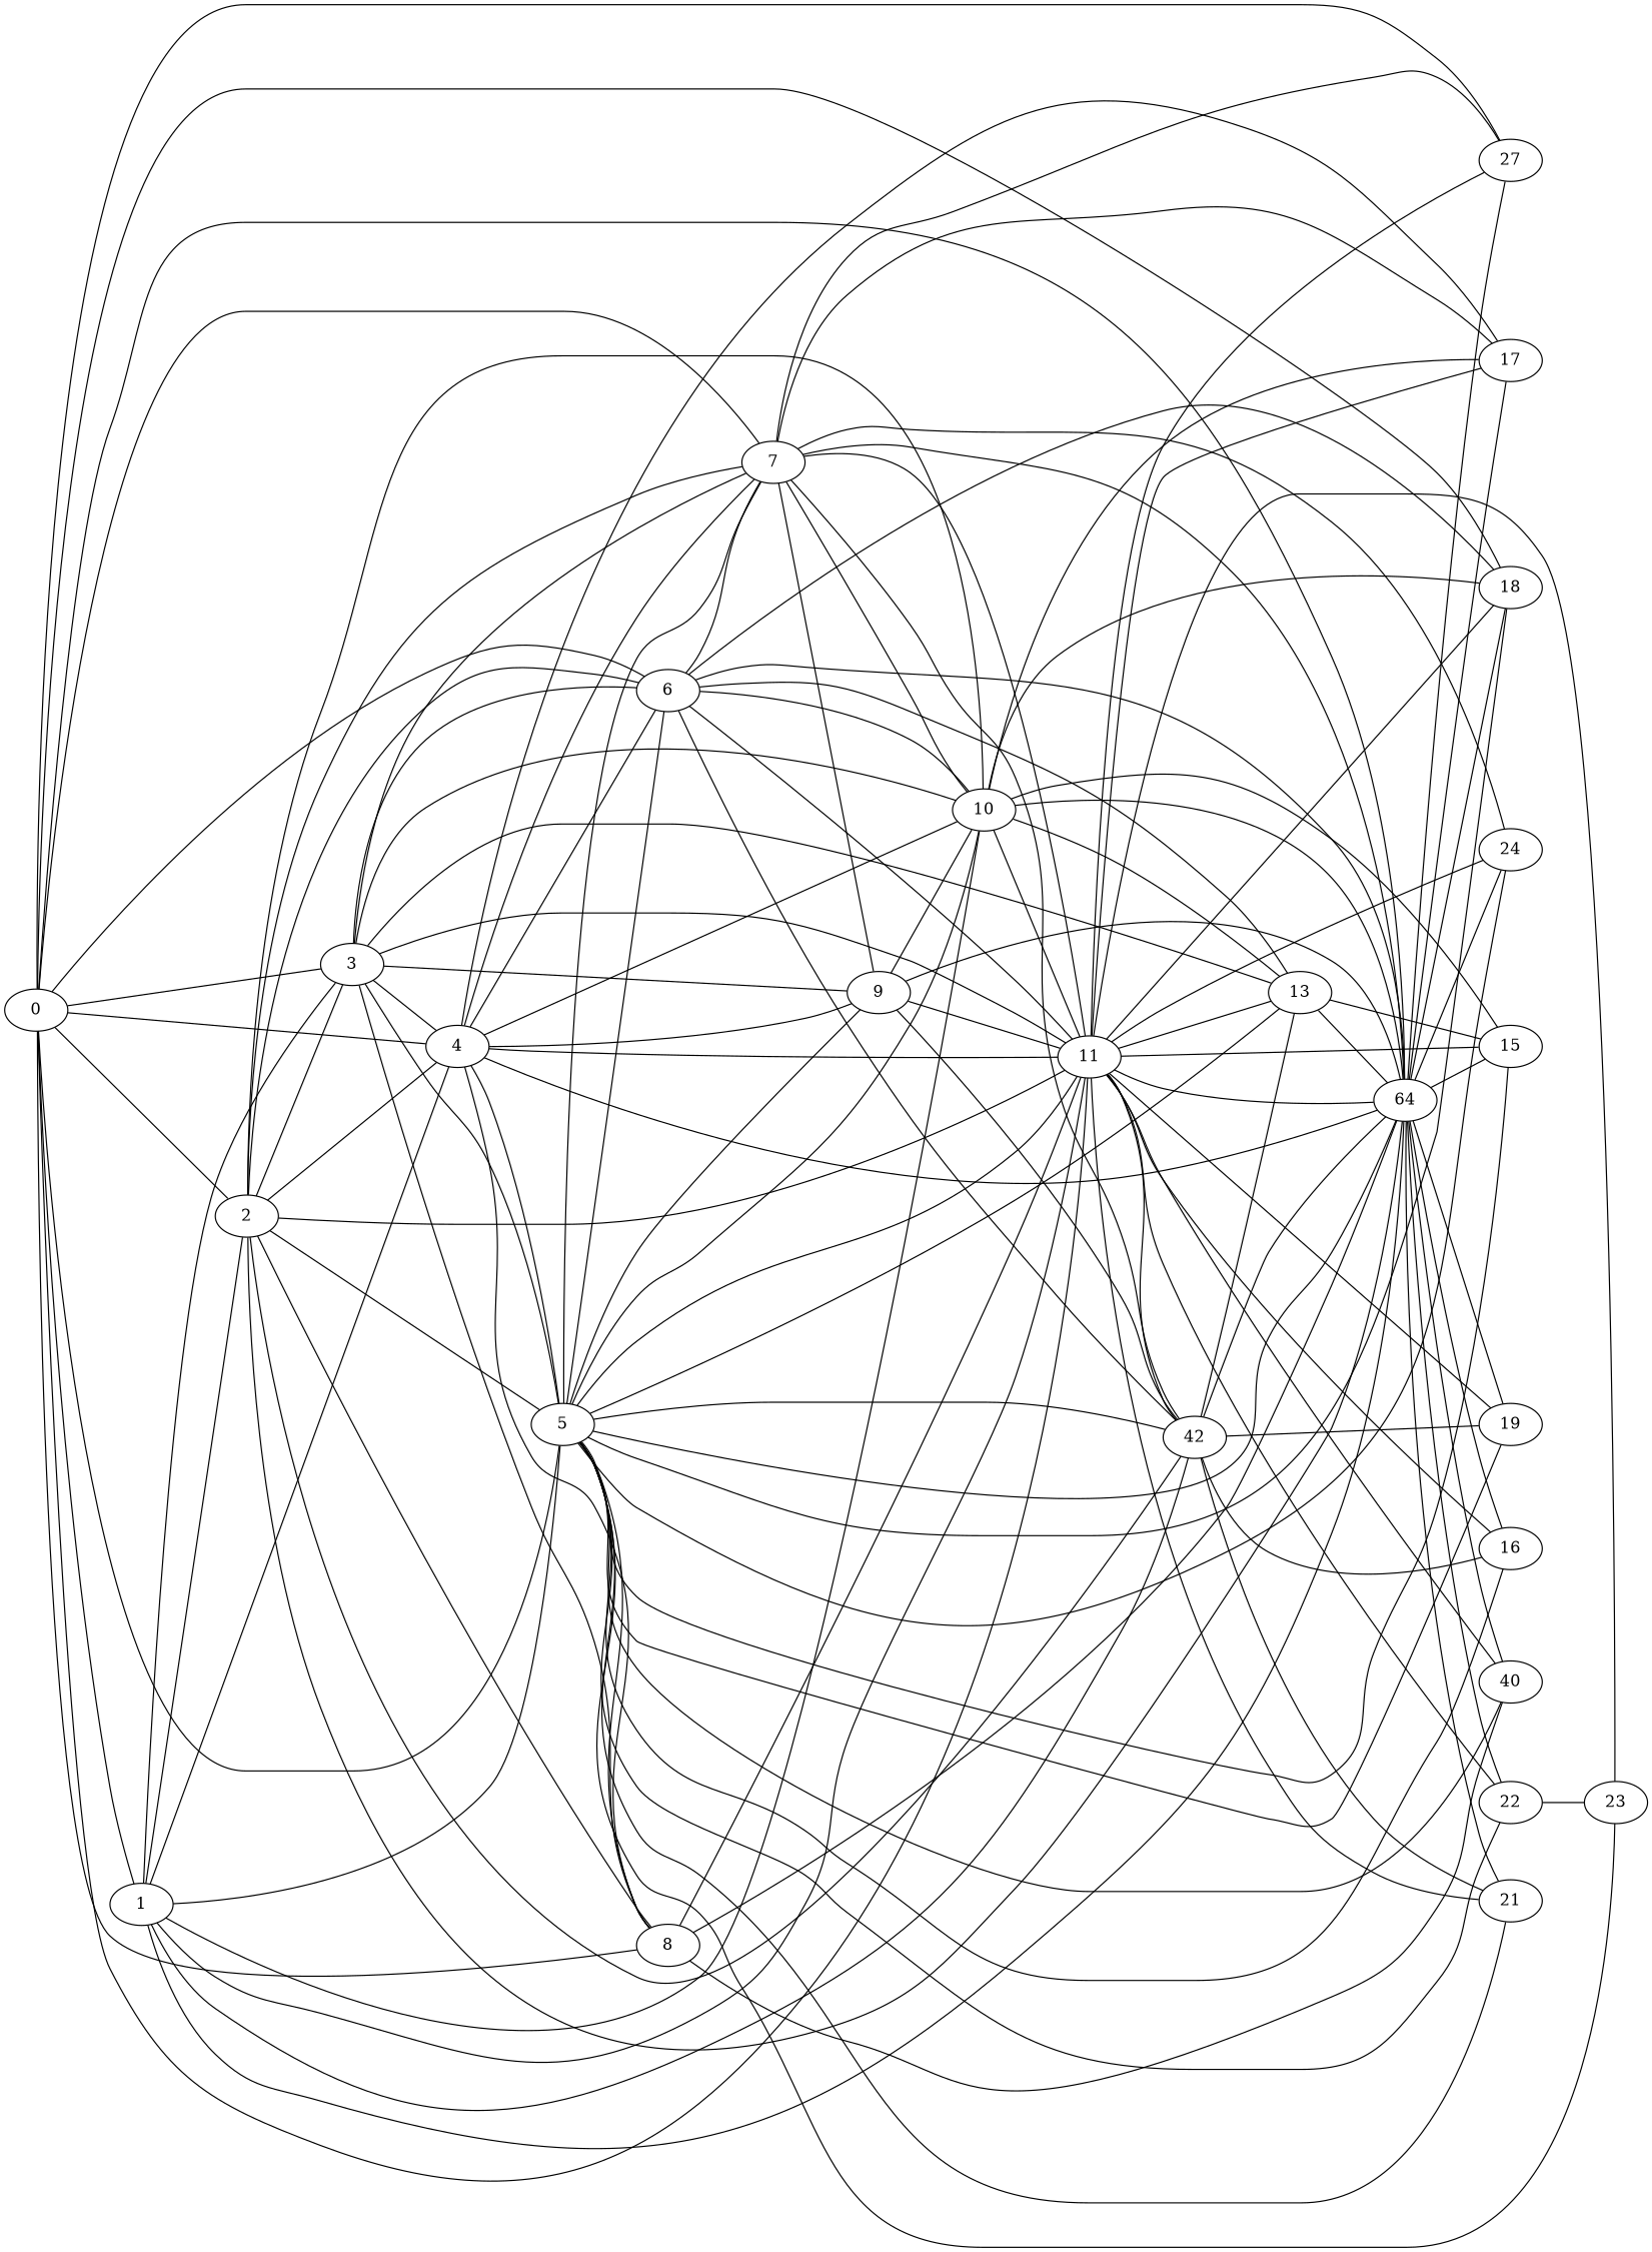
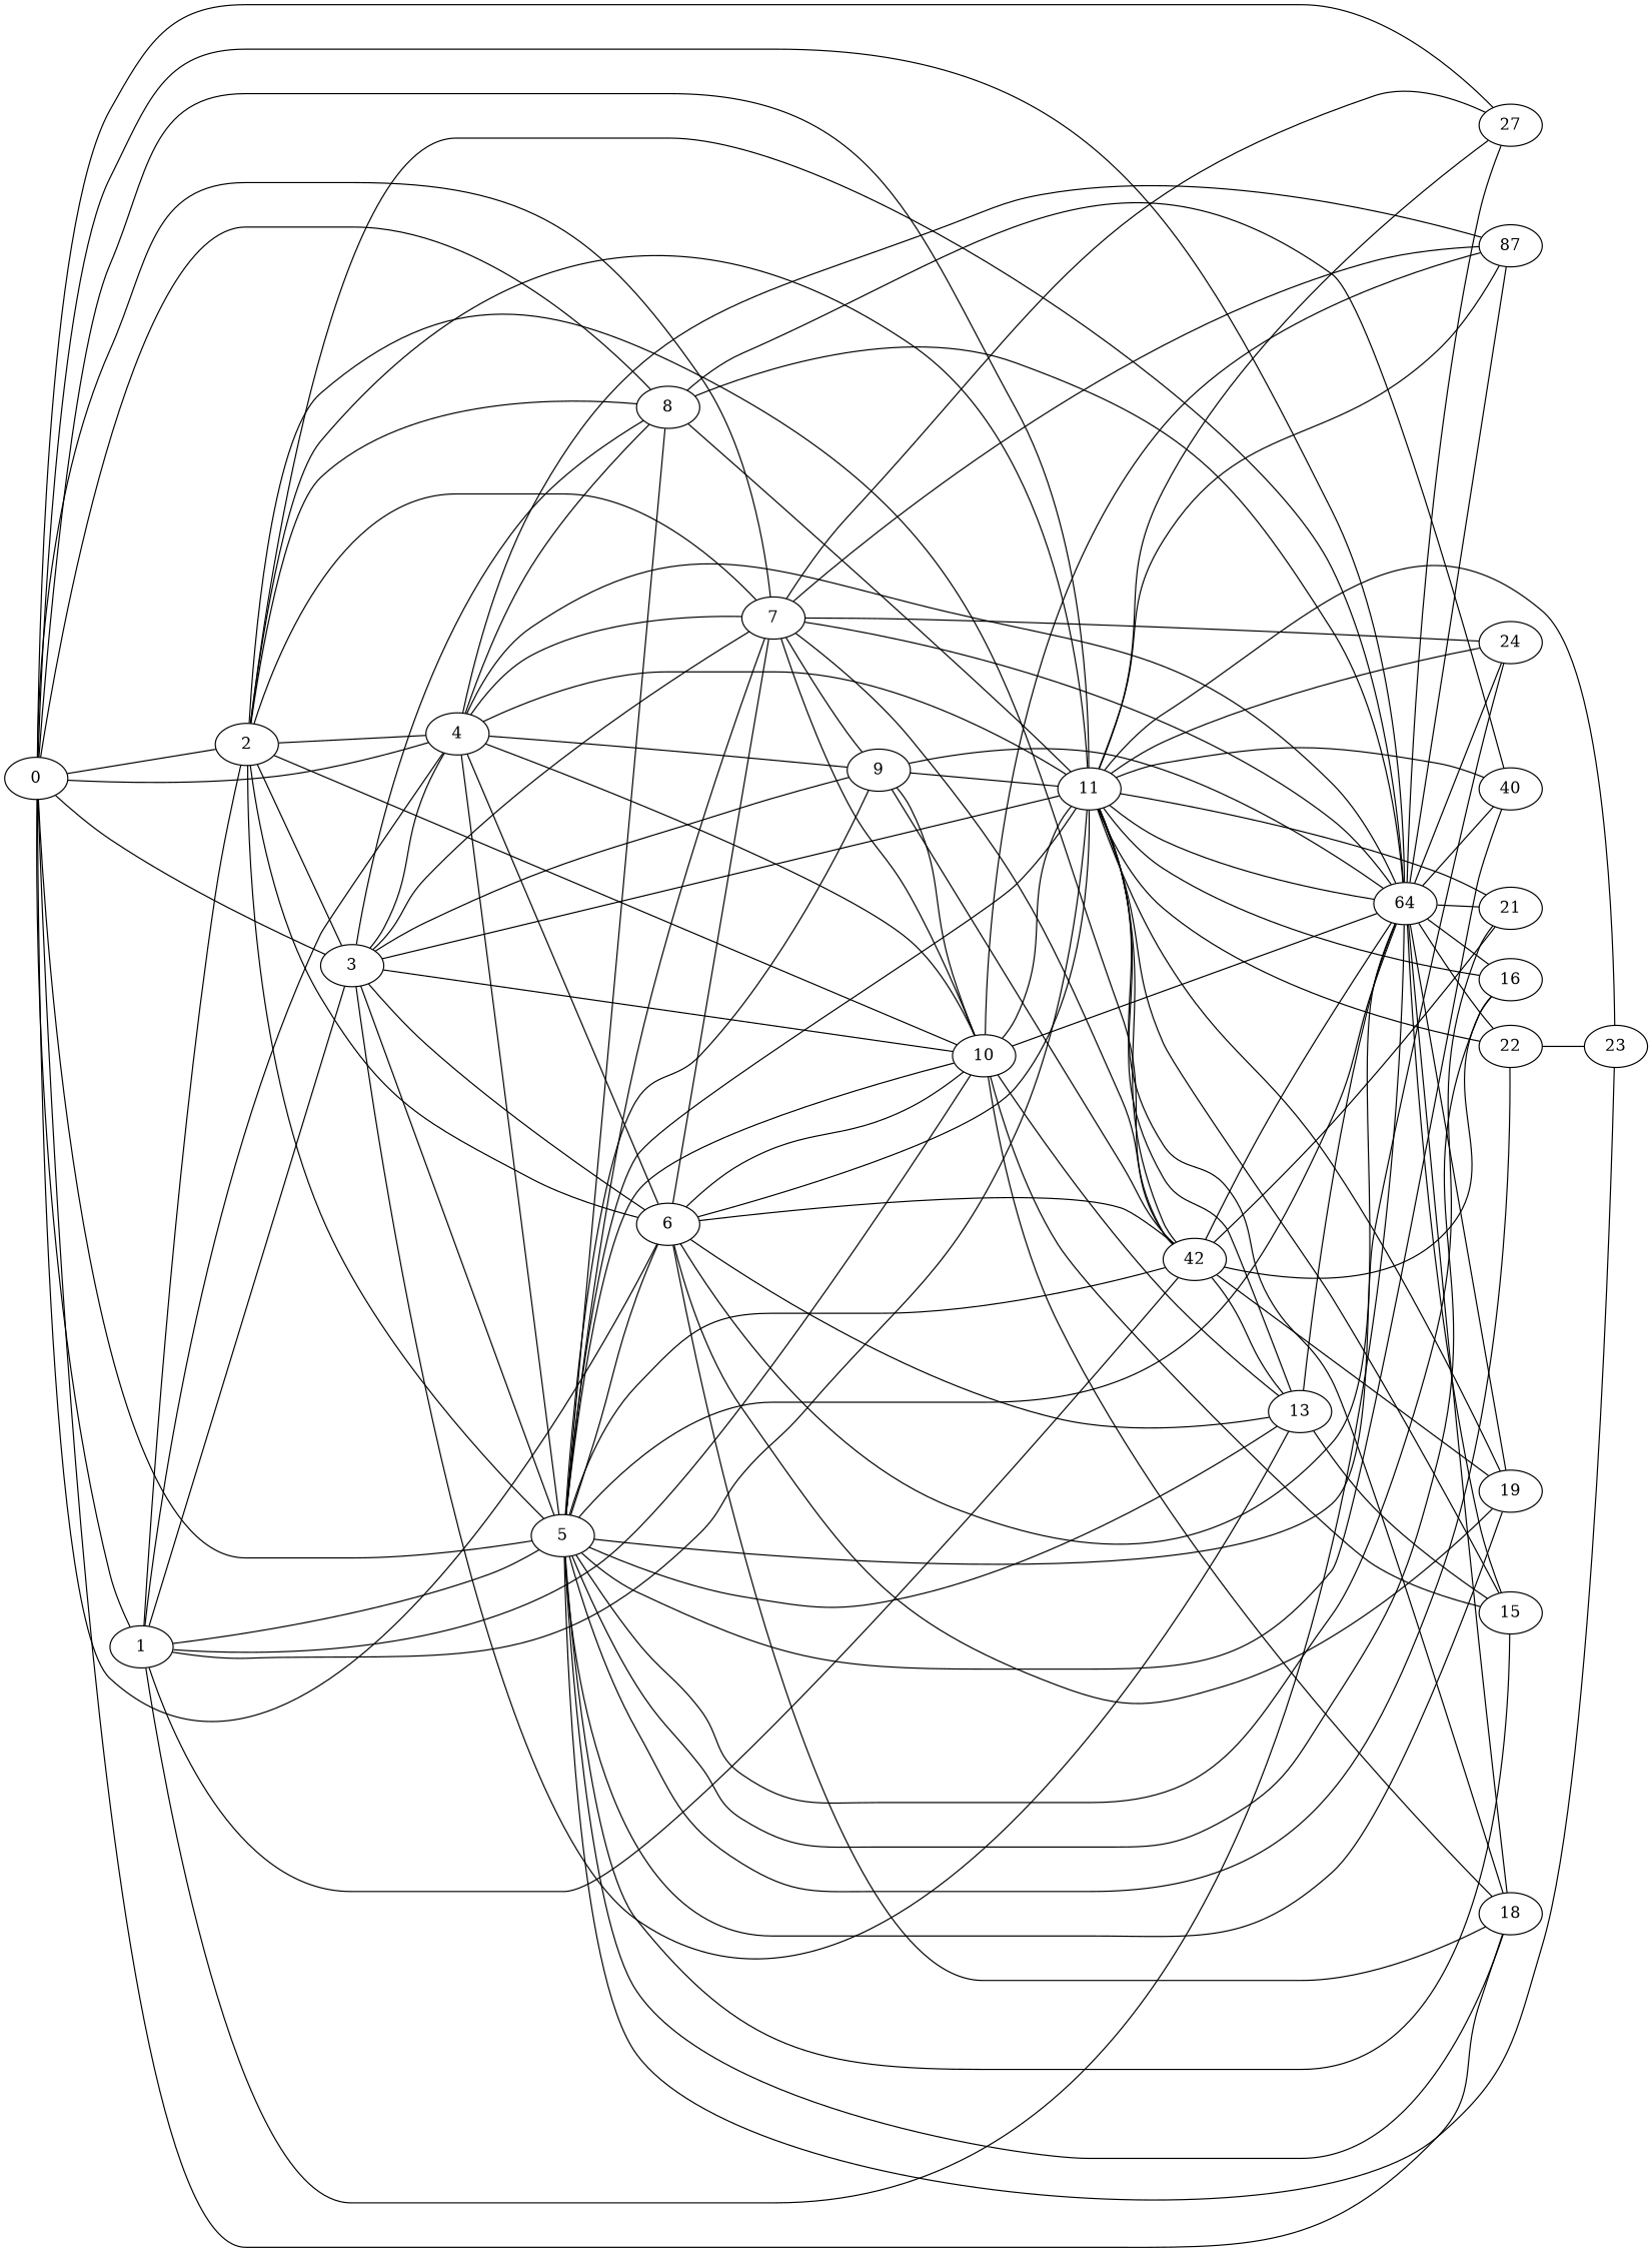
  graph {
    rankdir=LR
    8
    11
    n3 [label=40]
    n4 [label=64]
    18
    27
    n7 [label=42]
    13
-   17
+   17 [label=87]
    15
    19
    16
    22
    21
    n15 [label=23]
    24
    0
    1
    2
    3
    4
    5
    7
    6
    10
    9
    8 -- 11
    8 -- n3
    8 -- n4
    11 -- n3
    11 -- n4
    11 -- 18
    11 -- 27
    11 -- n7
    11 -- 13
    11 -- 17
    11 -- 15
    11 -- 19
    11 -- 16
    11 -- 22
    11 -- 21
    11 -- n15
    11 -- 24
    n4 -- n3
    n4 -- 18
    n4 -- 27
    n4 -- 17
    n4 -- 15
    n4 -- 19
    n4 -- 16
    n4 -- 22
    n4 -- 21
    n4 -- 24
    n7 -- n4
    n7 -- 13
    n7 -- 19
    n7 -- 16
    n7 -- 21
    13 -- n4
    13 -- 15
    22 -- n15
    0 -- 8
    0 -- 11
    0 -- n4
    0 -- 18
    0 -- 27
    0 -- 1
    0 -- 2
    0 -- 3
    0 -- 4
    0 -- 5
    0 -- 7
    0 -- 6
    1 -- 11
    1 -- n4
    1 -- n7
    1 -- 2
    1 -- 3
    1 -- 4
    1 -- 5
    1 -- 10
    2 -- 8
    2 -- 11
    2 -- n4
    2 -- n7
    2 -- 3
    2 -- 4
    2 -- 5
    2 -- 7
    2 -- 6
    2 -- 10
    3 -- 8
    3 -- 11
    3 -- 13
    3 -- 4
    3 -- 5
    3 -- 7
    3 -- 6
    3 -- 10
    3 -- 9
    4 -- 8
    4 -- 11
    4 -- n4
    4 -- 17
    4 -- 5
    4 -- 7
    4 -- 6
    4 -- 10
    4 -- 9
    5 -- 8
    5 -- 11
    5 -- n3
    5 -- n4
    5 -- 18
    5 -- n7
    5 -- 13
    5 -- 15
    5 -- 19
    5 -- 16
    5 -- 22
    5 -- 21
    5 -- n15
    5 -- 24
    5 -- 7
    5 -- 6
    5 -- 10
    5 -- 9
-   7 -- 11
    7 -- n4
    7 -- 27
    7 -- n7
    7 -- 17
    7 -- 24
    7 -- 10
    7 -- 9
    6 -- 11
    6 -- n4
    6 -- 18
    6 -- n7
    6 -- 13
+   6 -- 19
    6 -- 7
    6 -- 10
    10 -- 11
    10 -- n4
    10 -- 18
    10 -- 13
    10 -- 17
    10 -- 15
    9 -- 11
    9 -- n4
    9 -- n7
    9 -- 10
  }
